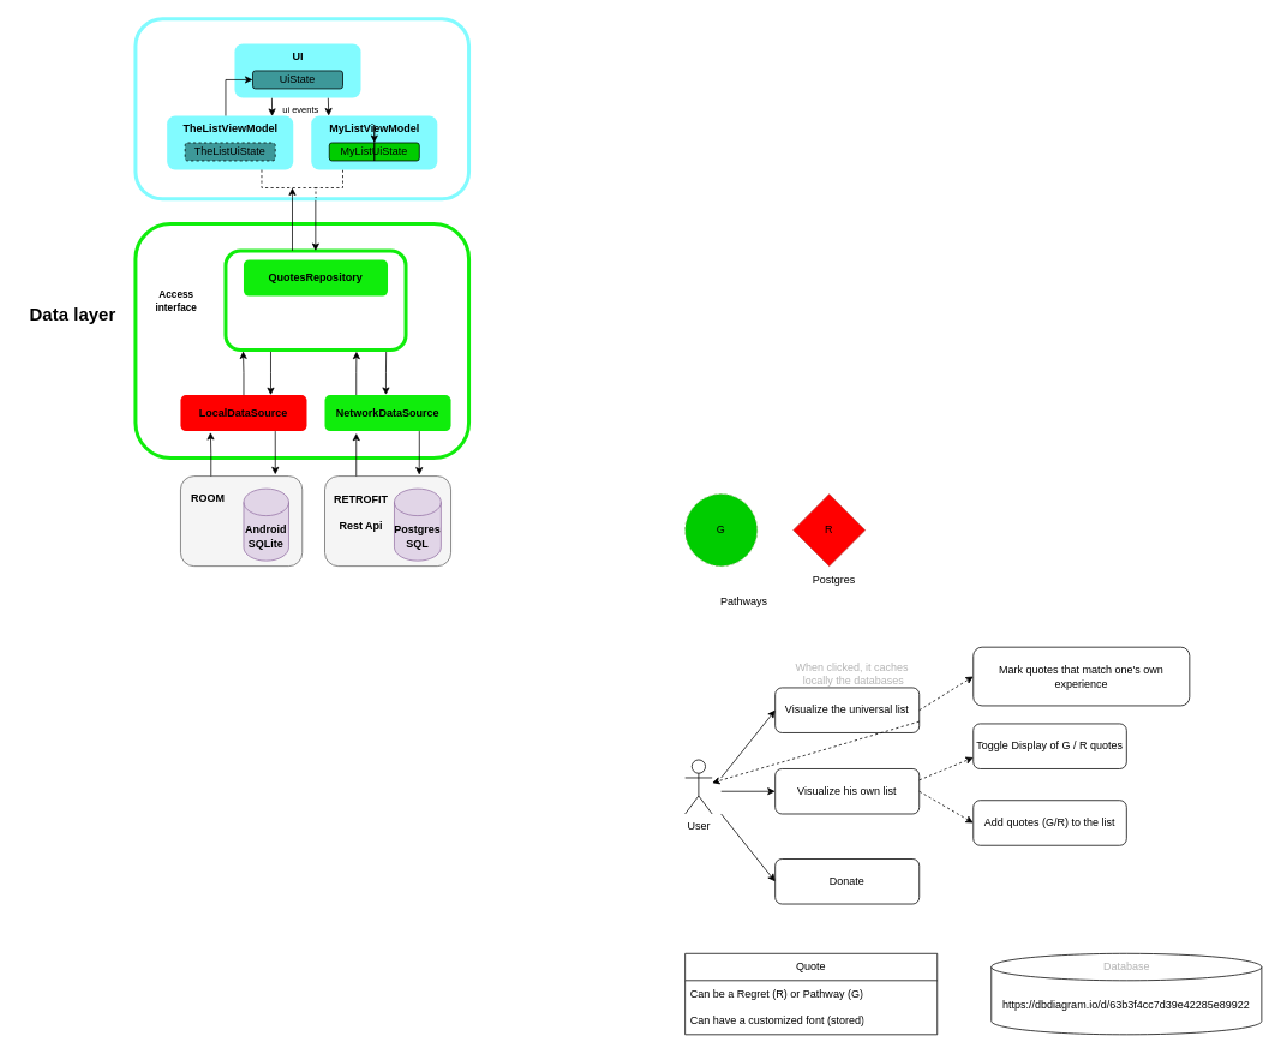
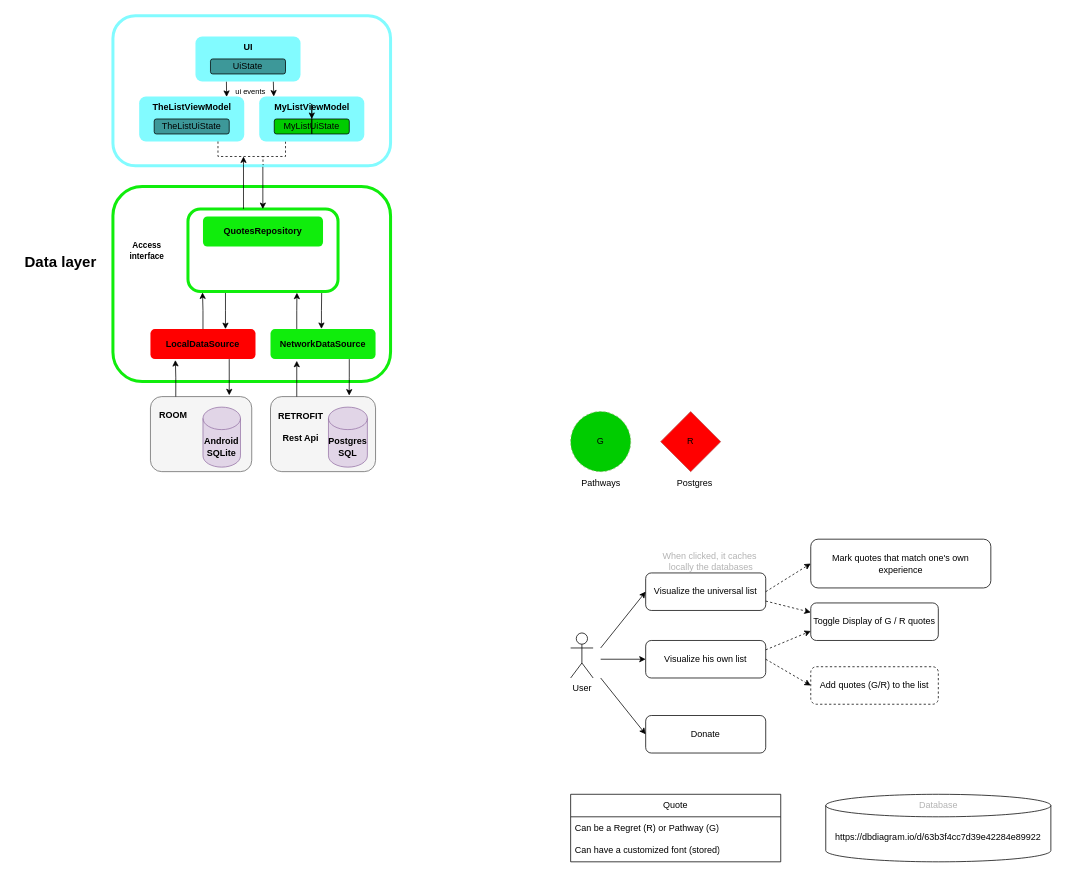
  <mxCell id="0" />
  <mxCell id="1" parent="0" />
  <mxCell id="2" value="" style="rounded=1;whiteSpace=wrap;html=1;strokeColor=#10ed0c;strokeWidth=4;" vertex="1" parent="1"><mxGeometry x="150" y="248" width="370" height="260" as="geometry" /></mxCell>
  <mxCell id="3" value="&lt;b&gt;&lt;font style=&quot;font-size: 20px;&quot;&gt;Data layer&lt;/font&gt;&lt;/b&gt;" style="text;html=1;align=center;verticalAlign=middle;resizable=0;points=[];autosize=1;strokeColor=none;fillColor=none;" vertex="1" parent="1"><mxGeometry x="20" y="328" width="120" height="40" as="geometry" /></mxCell>
  <mxCell id="4" style="edgeStyle=orthogonalEdgeStyle;rounded=0;orthogonalLoop=1;jettySize=auto;html=1;exitX=0.75;exitY=1;exitDx=0;exitDy=0;entryX=0.778;entryY=-0.018;entryDx=0;entryDy=0;entryPerimeter=0;" edge="1" parent="1" source="5" target="10"><mxGeometry relative="1" as="geometry" /></mxCell>
  <mxCell id="5" value="&lt;b&gt;LocalDataSource&lt;/b&gt;" style="rounded=1;whiteSpace=wrap;html=1;fillColor=#ff0000;strokeColor=none;" vertex="1" parent="1"><mxGeometry x="200" y="438" width="140" height="40" as="geometry" /></mxCell>
  <mxCell id="6" style="edgeStyle=orthogonalEdgeStyle;rounded=0;orthogonalLoop=1;jettySize=auto;html=1;exitX=0.75;exitY=1;exitDx=0;exitDy=0;entryX=0.749;entryY=-0.014;entryDx=0;entryDy=0;entryPerimeter=0;" edge="1" parent="1" source="8" target="14"><mxGeometry relative="1" as="geometry" /></mxCell>
  <mxCell id="7" style="edgeStyle=orthogonalEdgeStyle;rounded=0;orthogonalLoop=1;jettySize=auto;html=1;exitX=0.25;exitY=0;exitDx=0;exitDy=0;entryX=0.726;entryY=1.014;entryDx=0;entryDy=0;entryPerimeter=0;" edge="1" parent="1" source="8" target="19"><mxGeometry relative="1" as="geometry" /></mxCell>
  <mxCell id="8" value="&lt;b&gt;NetworkDataSource&lt;/b&gt;" style="rounded=1;whiteSpace=wrap;html=1;fillColor=#10ed0c;strokeColor=none;" vertex="1" parent="1"><mxGeometry x="360" y="438" width="140" height="40" as="geometry" /></mxCell>
  <mxCell id="9" value="" style="group" vertex="1" connectable="0" parent="1"><mxGeometry x="200" y="528" width="135" height="100" as="geometry" /></mxCell>
  <mxCell id="10" value="" style="rounded=1;whiteSpace=wrap;html=1;fillColor=#f5f5f5;fontColor=#333333;strokeColor=#666666;" vertex="1" parent="9"><mxGeometry width="135" height="100" as="geometry" /></mxCell>
  <mxCell id="11" value="&lt;b&gt;Android SQLite&lt;/b&gt;" style="shape=cylinder3;whiteSpace=wrap;html=1;boundedLbl=1;backgroundOutline=1;size=15;fillColor=#e1d5e7;strokeColor=#9673a6;" vertex="1" parent="9"><mxGeometry x="70" y="14" width="50" height="80" as="geometry" /></mxCell>
  <mxCell id="12" value="&lt;b&gt;ROOM&lt;/b&gt;" style="text;html=1;align=center;verticalAlign=middle;resizable=0;points=[];autosize=1;strokeColor=none;fillColor=none;" vertex="1" parent="9"><mxGeometry y="10" width="60" height="30" as="geometry" /></mxCell>
  <mxCell id="13" value="" style="group" vertex="1" connectable="0" parent="1"><mxGeometry x="360" y="528" width="140" height="100" as="geometry" /></mxCell>
  <mxCell id="14" value="" style="rounded=1;whiteSpace=wrap;html=1;fillColor=#f5f5f5;fontColor=#333333;strokeColor=#666666;" vertex="1" parent="13"><mxGeometry width="140.0" height="100" as="geometry" /></mxCell>
  <mxCell id="15" value="&lt;b&gt;Postgres&lt;br&gt;SQL&lt;br&gt;&lt;/b&gt;" style="shape=cylinder3;whiteSpace=wrap;html=1;boundedLbl=1;backgroundOutline=1;size=15;fillColor=#e1d5e7;strokeColor=#9673a6;" vertex="1" parent="13"><mxGeometry x="77.237" y="14" width="51.852" height="80" as="geometry" /></mxCell>
  <mxCell id="16" value="&lt;b&gt;RETROFIT&lt;br&gt;&lt;br&gt;Rest Api&lt;br&gt;&lt;/b&gt;" style="text;html=1;align=center;verticalAlign=middle;resizable=0;points=[];autosize=1;strokeColor=none;fillColor=none;" vertex="1" parent="13"><mxGeometry y="10" width="80" height="60" as="geometry" /></mxCell>
  <mxCell id="17" style="edgeStyle=orthogonalEdgeStyle;rounded=0;orthogonalLoop=1;jettySize=auto;html=1;exitX=0.25;exitY=1;exitDx=0;exitDy=0;" edge="1" parent="1" source="19"><mxGeometry relative="1" as="geometry"><mxPoint x="300" y="438" as="targetPoint" /></mxGeometry></mxCell>
  <mxCell id="18" style="edgeStyle=orthogonalEdgeStyle;rounded=0;orthogonalLoop=1;jettySize=auto;html=1;exitX=0.891;exitY=1.012;exitDx=0;exitDy=0;entryX=0.485;entryY=-0.004;entryDx=0;entryDy=0;entryPerimeter=0;exitPerimeter=0;" edge="1" parent="1" source="19" target="8"><mxGeometry relative="1" as="geometry"><Array as="points"><mxPoint x="428" y="413" /><mxPoint x="428" y="413" /><mxPoint x="428" y="438" /></Array></mxGeometry></mxCell>
  <mxCell id="19" value="" style="rounded=1;whiteSpace=wrap;html=1;strokeColor=#10ed0c;strokeWidth=4;" vertex="1" parent="1"><mxGeometry x="250" y="278" width="200" height="110" as="geometry" /></mxCell>
  <mxCell id="20" value="&lt;b&gt;QuotesRepository&lt;/b&gt;" style="rounded=1;whiteSpace=wrap;html=1;fillColor=#10ed0c;strokeColor=none;" vertex="1" parent="1"><mxGeometry x="270" y="288" width="160" height="40" as="geometry" /></mxCell>
  <mxCell id="21" value="" style="rounded=1;whiteSpace=wrap;html=1;strokeColor=#82FBFF;strokeWidth=4;" vertex="1" parent="1"><mxGeometry x="150" y="20.5" width="370" height="200" as="geometry" /></mxCell>
  <mxCell id="22" value="" style="group" vertex="1" connectable="0" parent="1"><mxGeometry x="185" y="128" width="140" height="60" as="geometry" /></mxCell>
  <mxCell id="23" value="" style="rounded=1;whiteSpace=wrap;html=1;fillColor=#82fbff;strokeColor=none;" vertex="1" parent="22"><mxGeometry width="140" height="60" as="geometry" /></mxCell>
  <mxCell id="24" value="&lt;b&gt;TheListViewModel&lt;/b&gt;" style="text;html=1;align=center;verticalAlign=middle;resizable=0;points=[];autosize=1;strokeColor=none;fillColor=none;" vertex="1" parent="22"><mxGeometry x="5" width="130" height="30" as="geometry" /></mxCell>
- <mxCell id="25" value="TheListUiState" style="rounded=1;whiteSpace=wrap;html=1;glass=0;perimeter=ellipsePerimeter;fillColor=#3d9899;dashed=1;" vertex="1" parent="22"><mxGeometry x="20" y="30" width="100" height="20" as="geometry" /></mxCell>
+ <mxCell id="25" value="TheListUiState" style="rounded=1;whiteSpace=wrap;html=1;glass=0;perimeter=ellipsePerimeter;fillColor=#3d9899;" vertex="1" parent="22"><mxGeometry x="20" y="30" width="100" height="20" as="geometry" /></mxCell>
  <mxCell id="26" value="" style="group" vertex="1" connectable="0" parent="1"><mxGeometry x="345" y="128" width="140" height="60" as="geometry" /></mxCell>
  <mxCell id="27" style="edgeStyle=orthogonalEdgeStyle;rounded=0;orthogonalLoop=1;jettySize=auto;html=1;exitX=0.25;exitY=1;exitDx=0;exitDy=0;endArrow=none;endFill=0;dashed=1;" edge="1" parent="26" source="28"><mxGeometry relative="1" as="geometry"><mxPoint x="5" y="80" as="targetPoint" /><Array as="points"><mxPoint x="35" y="80" /></Array></mxGeometry></mxCell>
  <mxCell id="28" value="" style="rounded=1;whiteSpace=wrap;html=1;fillColor=#82fbff;strokeColor=none;" vertex="1" parent="26"><mxGeometry width="140" height="60" as="geometry" /></mxCell>
  <mxCell id="29" value="&lt;b&gt;MyListViewModel&lt;/b&gt;" style="text;html=1;align=center;verticalAlign=middle;resizable=0;points=[];autosize=1;strokeColor=none;fillColor=none;" vertex="1" parent="26"><mxGeometry x="10" width="120" height="30" as="geometry" /></mxCell>
  <mxCell id="30" value="MyListUiState" style="rounded=1;whiteSpace=wrap;html=1;glass=0;perimeter=ellipsePerimeter;fillColor=#00cc00;" vertex="1" parent="26"><mxGeometry x="20" y="30" width="100" height="20" as="geometry" /></mxCell>
  <mxCell id="31" style="edgeStyle=orthogonalEdgeStyle;rounded=0;orthogonalLoop=1;jettySize=auto;html=1;exitX=0.25;exitY=0;exitDx=0;exitDy=0;entryX=0.25;entryY=1.057;entryDx=0;entryDy=0;entryPerimeter=0;" edge="1" parent="1" source="14" target="8"><mxGeometry relative="1" as="geometry" /></mxCell>
  <mxCell id="32" style="edgeStyle=orthogonalEdgeStyle;rounded=0;orthogonalLoop=1;jettySize=auto;html=1;exitX=0.25;exitY=0;exitDx=0;exitDy=0;entryX=0.237;entryY=1.032;entryDx=0;entryDy=0;entryPerimeter=0;" edge="1" parent="1" source="10" target="5"><mxGeometry relative="1" as="geometry" /></mxCell>
  <mxCell id="33" value="&lt;b&gt;&lt;font style=&quot;font-size: 11px;&quot;&gt;Access&lt;br&gt;interface&lt;/font&gt;&lt;/b&gt;" style="text;html=1;align=center;verticalAlign=middle;resizable=0;points=[];autosize=1;strokeColor=none;fillColor=none;" vertex="1" parent="1"><mxGeometry x="160" y="313" width="70" height="40" as="geometry" /></mxCell>
  <mxCell id="34" style="edgeStyle=orthogonalEdgeStyle;rounded=0;orthogonalLoop=1;jettySize=auto;html=1;entryX=0.097;entryY=1.011;entryDx=0;entryDy=0;entryPerimeter=0;" edge="1" parent="1" source="5" target="19"><mxGeometry relative="1" as="geometry" /></mxCell>
  <mxCell id="35" style="edgeStyle=orthogonalEdgeStyle;rounded=0;orthogonalLoop=1;jettySize=auto;html=1;exitX=0.37;exitY=-0.002;exitDx=0;exitDy=0;exitPerimeter=0;" edge="1" parent="1" source="19"><mxGeometry relative="1" as="geometry"><mxPoint x="324" y="208" as="targetPoint" /><Array as="points"><mxPoint x="324" y="219" /></Array></mxGeometry></mxCell>
  <mxCell id="36" style="edgeStyle=orthogonalEdgeStyle;rounded=0;orthogonalLoop=1;jettySize=auto;html=1;exitX=0.75;exitY=1;exitDx=0;exitDy=0;entryX=0.541;entryY=0.995;entryDx=0;entryDy=0;entryPerimeter=0;dashed=1;strokeColor=default;endArrow=none;endFill=0;" edge="1" parent="1" source="23" target="21"><mxGeometry relative="1" as="geometry"><Array as="points"><mxPoint x="290" y="208" /><mxPoint x="350" y="208" /><mxPoint x="350" y="217" /></Array></mxGeometry></mxCell>
  <mxCell id="37" style="edgeStyle=orthogonalEdgeStyle;rounded=0;orthogonalLoop=1;jettySize=auto;html=1;exitX=0.54;exitY=1.006;exitDx=0;exitDy=0;exitPerimeter=0;" edge="1" parent="1" source="21" target="19"><mxGeometry relative="1" as="geometry"><mxPoint x="352" y="278" as="targetPoint" /><Array as="points"><mxPoint x="350" y="221" /><mxPoint x="350" y="221" /></Array></mxGeometry></mxCell>
  <mxCell id="38" style="edgeStyle=orthogonalEdgeStyle;rounded=0;orthogonalLoop=1;jettySize=auto;html=1;exitX=0.25;exitY=1;exitDx=0;exitDy=0;entryX=0.858;entryY=0.019;entryDx=0;entryDy=0;entryPerimeter=0;" edge="1" parent="1" target="24"><mxGeometry relative="1" as="geometry"><mxPoint x="301.25" y="108" as="sourcePoint" /></mxGeometry></mxCell>
  <mxCell id="39" style="edgeStyle=orthogonalEdgeStyle;rounded=0;orthogonalLoop=1;jettySize=auto;html=1;exitX=0.75;exitY=1;exitDx=0;exitDy=0;entryX=0.078;entryY=0.001;entryDx=0;entryDy=0;entryPerimeter=0;" edge="1" parent="1" target="29"><mxGeometry relative="1" as="geometry"><mxPoint x="363.75" y="108" as="sourcePoint" /></mxGeometry></mxCell>
  <mxCell id="40" value="&lt;font style=&quot;font-size: 10px;&quot;&gt;ui events&lt;/font&gt;" style="text;html=1;align=center;verticalAlign=middle;resizable=0;points=[];autosize=1;strokeColor=none;fillColor=none;" vertex="1" parent="1"><mxGeometry x="302.5" y="105.5" width="60" height="30" as="geometry" /></mxCell>
  <mxCell id="41" value="" style="group" vertex="1" connectable="0" parent="1"><mxGeometry x="260" y="48" width="140" height="60" as="geometry" /></mxCell>
  <mxCell id="42" value="" style="rounded=1;whiteSpace=wrap;html=1;fillColor=#82fbff;strokeColor=none;" vertex="1" parent="41"><mxGeometry width="140" height="60" as="geometry" /></mxCell>
  <mxCell id="43" value="&lt;b&gt;UI&lt;/b&gt;" style="text;html=1;align=center;verticalAlign=middle;resizable=0;points=[];autosize=1;strokeColor=none;fillColor=none;" vertex="1" parent="41"><mxGeometry x="50" width="40" height="30" as="geometry" /></mxCell>
  <mxCell id="44" value="UiState" style="rounded=1;whiteSpace=wrap;html=1;glass=0;perimeter=ellipsePerimeter;fillColor=#3d9899;" vertex="1" parent="41"><mxGeometry x="20" y="30" width="100" height="20" as="geometry" /></mxCell>
- <mxCell id="45" style="edgeStyle=orthogonalEdgeStyle;rounded=0;orthogonalLoop=1;jettySize=auto;html=1;entryX=0;entryY=0.5;entryDx=0;entryDy=0;" edge="1" parent="1" source="24" target="44"><mxGeometry relative="1" as="geometry"><mxPoint x="270" y="78" as="targetPoint" /><Array as="points"><mxPoint x="250" y="88" /></Array></mxGeometry></mxCell>
  <mxCell id="46" style="edgeStyle=orthogonalEdgeStyle;rounded=0;orthogonalLoop=1;jettySize=auto;html=1;" edge="1" parent="1" source="29" target="30"><mxGeometry relative="1" as="geometry"><mxPoint x="395" y="78" as="targetPoint" /></mxGeometry></mxCell>
  <mxCell id="47" value="User&lt;br&gt;" style="shape=umlActor;verticalLabelPosition=bottom;verticalAlign=top;html=1;outlineConnect=0;" vertex="1" parent="1"><mxGeometry x="760" y="843" width="30" height="60" as="geometry" /></mxCell>
  <mxCell id="48" value="Visualize the universal list" style="rounded=1;whiteSpace=wrap;html=1;" vertex="1" parent="1"><mxGeometry x="860" y="763" width="160" height="50" as="geometry" /></mxCell>
  <mxCell id="49" value="Visualize his own list" style="rounded=1;whiteSpace=wrap;html=1;" vertex="1" parent="1"><mxGeometry x="860" y="853" width="160" height="50" as="geometry" /></mxCell>
  <mxCell id="50" value="Donate" style="rounded=1;whiteSpace=wrap;html=1;" vertex="1" parent="1"><mxGeometry x="860" y="953" width="160" height="50" as="geometry" /></mxCell>
  <mxCell id="51" value="" style="endArrow=classic;html=1;rounded=0;entryX=0;entryY=0.5;entryDx=0;entryDy=0;" edge="1" parent="1" target="49"><mxGeometry width="50" height="50" relative="1" as="geometry"><mxPoint x="800" y="878" as="sourcePoint" /><mxPoint x="990" y="863" as="targetPoint" /></mxGeometry></mxCell>
  <mxCell id="52" value="" style="endArrow=classic;html=1;rounded=0;entryX=0;entryY=0.5;entryDx=0;entryDy=0;" edge="1" parent="1" target="48"><mxGeometry width="50" height="50" relative="1" as="geometry"><mxPoint x="800" y="863" as="sourcePoint" /><mxPoint x="860" y="863" as="targetPoint" /></mxGeometry></mxCell>
  <mxCell id="53" value="" style="endArrow=classic;html=1;rounded=0;entryX=0;entryY=0.5;entryDx=0;entryDy=0;" edge="1" parent="1" target="50"><mxGeometry width="50" height="50" relative="1" as="geometry"><mxPoint x="800" y="903" as="sourcePoint" /><mxPoint x="860" y="898" as="targetPoint" /></mxGeometry></mxCell>
  <mxCell id="54" value="G" style="ellipse;whiteSpace=wrap;html=1;aspect=fixed;fillColor=#00CC00;strokeColor=#82B366;dashed=1;" vertex="1" parent="1"><mxGeometry x="760" y="548" width="80" height="80" as="geometry" /></mxCell>
  <mxCell id="55" value="R" style="rhombus;whiteSpace=wrap;html=1;aspect=fixed;strokeColor=#b85450;fillColor=#FF0000;" vertex="1" parent="1"><mxGeometry x="880" y="548" width="80" height="80" as="geometry" /></mxCell>
  <mxCell id="56" value="Postgres" style="text;html=1;align=center;verticalAlign=middle;resizable=0;points=[];autosize=1;strokeColor=none;fillColor=none;" vertex="1" parent="1"><mxGeometry x="890" y="628" width="70" height="30" as="geometry" /></mxCell>
- <mxCell id="57" value="Pathways" style="text;html=1;align=center;verticalAlign=middle;resizable=0;points=[];autosize=1;strokeColor=none;fillColor=none;" vertex="1" parent="1"><mxGeometry x="785" y="653" width="80" height="30" as="geometry" /></mxCell>
+ <mxCell id="57" value="Pathways" style="text;html=1;align=center;verticalAlign=middle;resizable=0;points=[];autosize=1;strokeColor=none;fillColor=none;" vertex="1" parent="1"><mxGeometry x="760" y="628" width="80" height="30" as="geometry" /></mxCell>
  <mxCell id="58" value="Quote" style="swimlane;fontStyle=0;childLayout=stackLayout;horizontal=1;startSize=30;horizontalStack=0;resizeParent=1;resizeParentMax=0;resizeLast=0;collapsible=1;marginBottom=0;whiteSpace=wrap;html=1;" vertex="1" parent="1"><mxGeometry x="760" y="1058" width="280" height="90" as="geometry" /></mxCell>
  <mxCell id="59" value="Can be a Regret (R) or Pathway (G)" style="text;strokeColor=none;fillColor=none;align=left;verticalAlign=middle;spacingLeft=4;spacingRight=4;overflow=hidden;points=[[0,0.5],[1,0.5]];portConstraint=eastwest;rotatable=0;whiteSpace=wrap;html=1;" vertex="1" parent="58"><mxGeometry y="30" width="280" height="30" as="geometry" /></mxCell>
  <mxCell id="60" value="Can have a customized font (stored)" style="text;strokeColor=none;fillColor=none;align=left;verticalAlign=middle;spacingLeft=4;spacingRight=4;overflow=hidden;points=[[0,0.5],[1,0.5]];portConstraint=eastwest;rotatable=0;whiteSpace=wrap;html=1;" vertex="1" parent="58"><mxGeometry y="60" width="280" height="30" as="geometry" /></mxCell>
  <mxCell id="61" value="" style="endArrow=classic;html=1;rounded=0;dashed=1;exitX=1;exitY=0.5;exitDx=0;exitDy=0;entryX=0;entryY=0.5;entryDx=0;entryDy=0;" edge="1" parent="1" source="48" target="62"><mxGeometry width="50" height="50" relative="1" as="geometry"><mxPoint x="910" y="908" as="sourcePoint" /><mxPoint x="1080" y="788" as="targetPoint" /></mxGeometry></mxCell>
  <mxCell id="62" value="&lt;span style=&quot;text-align: left;&quot;&gt;Mark quotes that match one's own experience&lt;/span&gt;" style="rounded=1;whiteSpace=wrap;html=1;" vertex="1" parent="1"><mxGeometry x="1080" y="718" width="240" height="65" as="geometry" /></mxCell>
  <mxCell id="63" value="" style="endArrow=classic;html=1;rounded=0;dashed=1;exitX=1;exitY=0.5;exitDx=0;exitDy=0;entryX=0;entryY=0.5;entryDx=0;entryDy=0;" edge="1" parent="1" target="64"><mxGeometry width="50" height="50" relative="1" as="geometry"><mxPoint x="1020" y="878" as="sourcePoint" /><mxPoint x="1080" y="878" as="targetPoint" /></mxGeometry></mxCell>
- <mxCell id="64" value="&lt;div style=&quot;text-align: left;&quot;&gt;&lt;span style=&quot;background-color: initial;&quot;&gt;Add quotes (G/R) to the list&lt;/span&gt;&lt;/div&gt;" style="rounded=1;whiteSpace=wrap;html=1;" vertex="1" parent="1"><mxGeometry x="1080" y="888" width="170" height="50" as="geometry" /></mxCell>
- <mxCell id="65" value="" style="endArrow=classic;html=1;rounded=0;dashed=1;exitX=1;exitY=0.75;exitDx=0;exitDy=0;" edge="1" parent="1" source="48" target="47"><mxGeometry width="50" height="50" relative="1" as="geometry"><mxPoint x="1020" y="798" as="sourcePoint" /><mxPoint x="1080" y="798" as="targetPoint" /></mxGeometry></mxCell>
+ <mxCell id="64" value="&lt;div style=&quot;text-align: left;&quot;&gt;&lt;span style=&quot;background-color: initial;&quot;&gt;Add quotes (G/R) to the list&lt;/span&gt;&lt;/div&gt;" style="rounded=1;whiteSpace=wrap;html=1;dashed=1;" vertex="1" parent="1"><mxGeometry x="1080" y="888" width="170" height="50" as="geometry" /></mxCell>
+ <mxCell id="65" value="" style="endArrow=classic;html=1;rounded=0;dashed=1;exitX=1;exitY=0.75;exitDx=0;exitDy=0;entryX=0;entryY=0.25;entryDx=0;entryDy=0;" edge="1" parent="1" source="48" target="66"><mxGeometry width="50" height="50" relative="1" as="geometry"><mxPoint x="1020" y="798" as="sourcePoint" /><mxPoint x="1080" y="798" as="targetPoint" /></mxGeometry></mxCell>
  <mxCell id="66" value="&lt;div style=&quot;text-align: left;&quot;&gt;&lt;span style=&quot;background-color: initial;&quot;&gt;Toggle Display of G / R quotes&lt;/span&gt;&lt;/div&gt;" style="rounded=1;whiteSpace=wrap;html=1;" vertex="1" parent="1"><mxGeometry x="1080" y="803" width="170" height="50" as="geometry" /></mxCell>
  <mxCell id="67" value="" style="endArrow=classic;html=1;rounded=0;dashed=1;entryX=0;entryY=0.75;entryDx=0;entryDy=0;exitX=1;exitY=0.25;exitDx=0;exitDy=0;" edge="1" parent="1" source="49" target="66"><mxGeometry width="50" height="50" relative="1" as="geometry"><mxPoint x="1020" y="878" as="sourcePoint" /><mxPoint x="1090" y="843" as="targetPoint" /></mxGeometry></mxCell>
  <mxCell id="68" value="When clicked, it caches&lt;br&gt;&amp;nbsp;locally the databases" style="text;html=1;align=center;verticalAlign=middle;resizable=0;points=[];autosize=1;strokeColor=none;fillColor=none;fontColor=#B3B3B3;" vertex="1" parent="1"><mxGeometry x="870" y="728" width="150" height="40" as="geometry" /></mxCell>
- <mxCell id="69" value="https://dbdiagram.io/d/63b3f4cc7d39e42285e89922" style="shape=cylinder3;whiteSpace=wrap;html=1;boundedLbl=1;backgroundOutline=1;size=15;fillColor=#FFFFFF;" vertex="1" parent="1"><mxGeometry x="1100" y="1058" width="300" height="90" as="geometry" /></mxCell>
+ <mxCell id="69" value="https://dbdiagram.io/d/63b3f4cc7d39e42284e89922" style="shape=cylinder3;whiteSpace=wrap;html=1;boundedLbl=1;backgroundOutline=1;size=15;fillColor=#FFFFFF;" vertex="1" parent="1"><mxGeometry x="1100" y="1058" width="300" height="90" as="geometry" /></mxCell>
  <mxCell id="70" value="Database" style="text;html=1;align=center;verticalAlign=middle;resizable=0;points=[];autosize=1;strokeColor=none;fillColor=none;fontColor=#B3B3B3;" vertex="1" parent="1"><mxGeometry x="1215" y="1058" width="70" height="30" as="geometry" /></mxCell>
